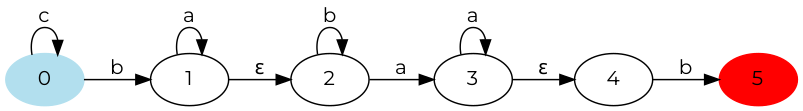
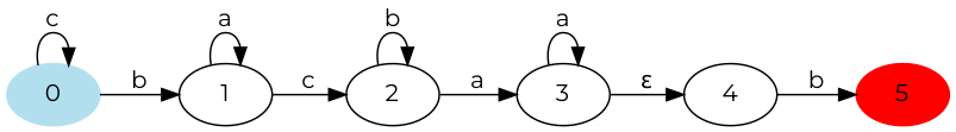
  digraph {
    fontname=Montserrat
    rankdir=LR
    node [fontname=Montserrat]
    edge [fontname=Montserrat]
    n1 [color=lightblue2 label=0 style=filled]
    n2 [label=1]
    n3 [label=2]
    n4 [label=3]
    n5 [label=4]
    n6 [color=red label=5 style=filled]
    n1 -> n1 [label=c]
    n1 -> n2 [label=b]
    n2 -> n2 [label=a]
-   n2 -> n3 [label="ε"]
+   n2 -> n3 [label=c]
    n3 -> n3 [label=b]
    n3 -> n4 [label=a]
    n4 -> n4 [label=a]
    n4 -> n5 [label="ε"]
    n5 -> n6 [label=b]
  }
